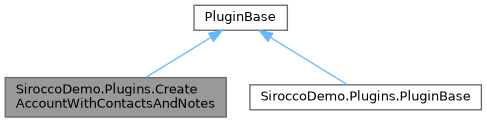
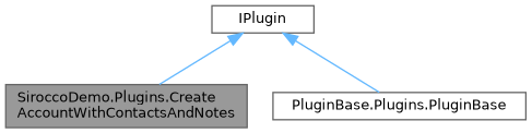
  digraph {
    node [color=gray40 fillcolor=white fontname=Helvetica fontsize=10 shape=box style=filled]
    edge [color=steelblue1 dir=back fontname=Helvetica fontsize=10 labelfontname=Helvetica labelfontsize=10 style=solid]
    n1 [fillcolor=grey60 fontcolor=black height=0.2 label="SiroccoDemo.Plugins.Create\lAccountWithContactsAndNotes" width=0.4]
-   n2 [height=0.2 label="SiroccoDemo.Plugins.PluginBase" width=0.4]
-   n3 [height=0.2 label=PluginBase width=0.4]
+   n2 [height=0.2 label="PluginBase.Plugins.PluginBase" width=0.4]
+   n3 [height=0.2 label=IPlugin width=0.4]
    n3 -> n1
    n3 -> n2
  }
